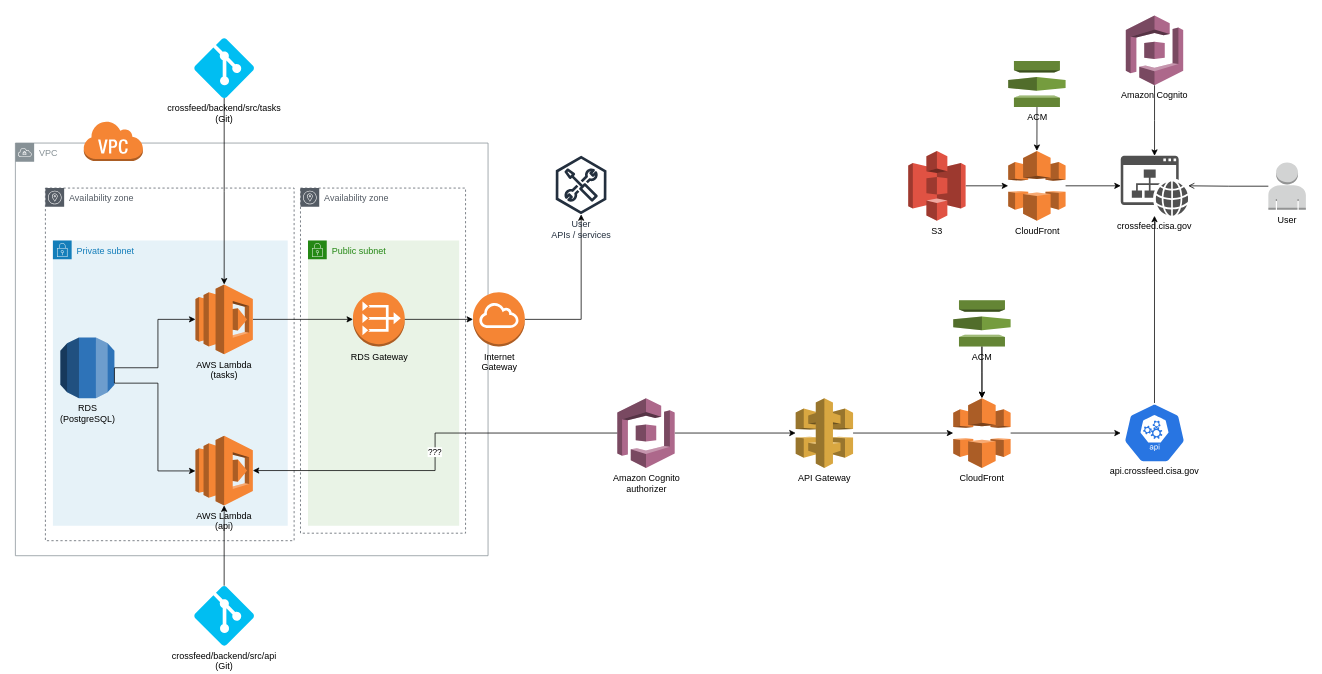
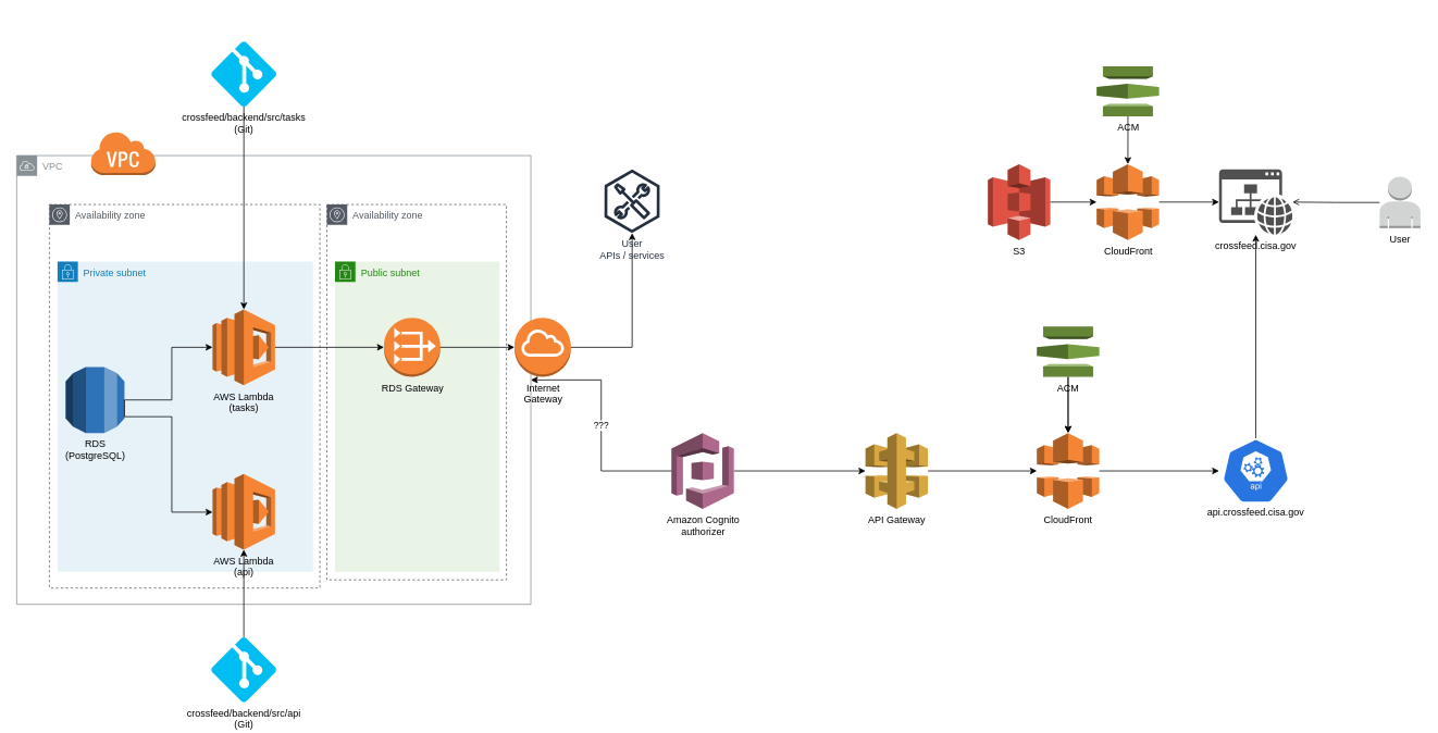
  <mxCell id="0" />
  <mxCell id="1" parent="0" />
  <mxCell id="2" value="VPC" style="outlineConnect=0;gradientColor=none;html=1;whiteSpace=wrap;fontSize=12;fontStyle=0;shape=mxgraph.aws4.group;grIcon=mxgraph.aws4.group_vpc;strokeColor=#879196;fillColor=none;verticalAlign=top;align=left;spacingLeft=30;fontColor=#879196;dashed=0;" vertex="1" parent="1"><mxGeometry x="20" y="190" width="630" height="550" as="geometry" /></mxCell>
  <mxCell id="3" value="Availability zone" style="outlineConnect=0;gradientColor=none;html=1;whiteSpace=wrap;fontSize=12;fontStyle=0;shape=mxgraph.aws4.group;grIcon=mxgraph.aws4.group_availability_zone;strokeColor=#545B64;fillColor=none;verticalAlign=top;align=left;spacingLeft=30;fontColor=#545B64;dashed=1;" vertex="1" parent="1"><mxGeometry x="400" y="250" width="220" height="460" as="geometry" /></mxCell>
  <mxCell id="4" value="Public subnet" style="points=[[0,0],[0.25,0],[0.5,0],[0.75,0],[1,0],[1,0.25],[1,0.5],[1,0.75],[1,1],[0.75,1],[0.5,1],[0.25,1],[0,1],[0,0.75],[0,0.5],[0,0.25]];outlineConnect=0;gradientColor=none;html=1;whiteSpace=wrap;fontSize=12;fontStyle=0;shape=mxgraph.aws4.group;grIcon=mxgraph.aws4.group_security_group;grStroke=0;strokeColor=#248814;fillColor=#E9F3E6;verticalAlign=top;align=left;spacingLeft=30;fontColor=#248814;dashed=0;" vertex="1" parent="1"><mxGeometry x="410" y="320" width="201.5" height="380" as="geometry" /></mxCell>
  <mxCell id="5" value="Availability zone" style="outlineConnect=0;gradientColor=none;html=1;whiteSpace=wrap;fontSize=12;fontStyle=0;shape=mxgraph.aws4.group;grIcon=mxgraph.aws4.group_availability_zone;strokeColor=#545B64;fillColor=none;verticalAlign=top;align=left;spacingLeft=30;fontColor=#545B64;dashed=1;" vertex="1" parent="1"><mxGeometry x="60" y="250" width="331.5" height="470" as="geometry" /></mxCell>
  <mxCell id="6" style="edgeStyle=orthogonalEdgeStyle;rounded=0;orthogonalLoop=1;jettySize=auto;html=1;entryX=0;entryY=0.5;entryDx=0;entryDy=0;entryPerimeter=0;" edge="1" parent="1" source="7" target="9"><mxGeometry relative="1" as="geometry" /></mxCell>
  <mxCell id="7" value="S3" style="outlineConnect=0;dashed=0;verticalLabelPosition=bottom;verticalAlign=top;align=center;html=1;shape=mxgraph.aws3.s3;fillColor=#E05243;gradientColor=none;" vertex="1" parent="1"><mxGeometry x="1210" y="200.5" width="76.5" height="93" as="geometry" /></mxCell>
  <mxCell id="8" style="edgeStyle=orthogonalEdgeStyle;rounded=0;orthogonalLoop=1;jettySize=auto;html=1;" edge="1" parent="1" source="9" target="35"><mxGeometry relative="1" as="geometry" /></mxCell>
  <mxCell id="9" value="CloudFront" style="outlineConnect=0;dashed=0;verticalLabelPosition=bottom;verticalAlign=top;align=center;html=1;shape=mxgraph.aws3.cloudfront;fillColor=#F58536;gradientColor=none;" vertex="1" parent="1"><mxGeometry x="1343.25" y="200.5" width="76.5" height="93" as="geometry" /></mxCell>
  <mxCell id="10" style="edgeStyle=orthogonalEdgeStyle;rounded=0;orthogonalLoop=1;jettySize=auto;html=1;exitX=1;exitY=0.5;exitDx=0;exitDy=0;exitPerimeter=0;" edge="1" parent="1" source="11" target="26"><mxGeometry relative="1" as="geometry" /></mxCell>
  <mxCell id="11" value="Amazon Cognito&lt;br&gt;authorizer" style="outlineConnect=0;dashed=0;verticalLabelPosition=bottom;verticalAlign=top;align=center;html=1;shape=mxgraph.aws3.cognito;fillColor=#AD688B;gradientColor=none;" vertex="1" parent="1"><mxGeometry x="822.25" y="530" width="76.5" height="93" as="geometry" /></mxCell>
  <mxCell id="12" value="" style="outlineConnect=0;dashed=0;verticalLabelPosition=bottom;verticalAlign=top;align=center;html=1;shape=mxgraph.aws3.virtual_private_cloud;fillColor=#F58534;gradientColor=none;" vertex="1" parent="1"><mxGeometry x="110.5" y="160" width="79.5" height="54" as="geometry" /></mxCell>
  <mxCell id="13" value="Private subnet" style="points=[[0,0],[0.25,0],[0.5,0],[0.75,0],[1,0],[1,0.25],[1,0.5],[1,0.75],[1,1],[0.75,1],[0.5,1],[0.25,1],[0,1],[0,0.75],[0,0.5],[0,0.25]];outlineConnect=0;gradientColor=none;html=1;whiteSpace=wrap;fontSize=12;fontStyle=0;shape=mxgraph.aws4.group;grIcon=mxgraph.aws4.group_security_group;grStroke=0;strokeColor=#147EBA;fillColor=#E6F2F8;verticalAlign=top;align=left;spacingLeft=30;fontColor=#147EBA;dashed=0;" vertex="1" parent="1"><mxGeometry x="70" y="320" width="313" height="380" as="geometry" /></mxCell>
  <mxCell id="14" style="edgeStyle=orthogonalEdgeStyle;rounded=0;orthogonalLoop=1;jettySize=auto;html=1;entryX=0;entryY=0.5;entryDx=0;entryDy=0;entryPerimeter=0;" edge="1" parent="1" source="17" target="16"><mxGeometry relative="1" as="geometry"><Array as="points"><mxPoint x="210" y="489" /><mxPoint x="210" y="425" /></Array></mxGeometry></mxCell>
  <mxCell id="15" style="edgeStyle=orthogonalEdgeStyle;rounded=0;orthogonalLoop=1;jettySize=auto;html=1;exitX=1;exitY=0.5;exitDx=0;exitDy=0;exitPerimeter=0;" edge="1" parent="1" source="16" target="18"><mxGeometry relative="1" as="geometry" /></mxCell>
  <mxCell id="16" value="AWS Lambda&lt;br&gt;(tasks)" style="outlineConnect=0;dashed=0;verticalLabelPosition=bottom;verticalAlign=top;align=center;html=1;shape=mxgraph.aws3.lambda;fillColor=#F58534;gradientColor=none;" vertex="1" parent="1"><mxGeometry x="260" y="378.5" width="76.5" height="93" as="geometry" /></mxCell>
  <mxCell id="17" value="RDS&lt;br&gt;(PostgreSQL)" style="outlineConnect=0;dashed=0;verticalLabelPosition=bottom;verticalAlign=top;align=center;html=1;shape=mxgraph.aws3.rds;fillColor=#2E73B8;gradientColor=none;" vertex="1" parent="1"><mxGeometry x="80" y="449" width="72" height="81" as="geometry" /></mxCell>
  <mxCell id="18" value="RDS Gateway" style="outlineConnect=0;dashed=0;verticalLabelPosition=bottom;verticalAlign=top;align=center;html=1;shape=mxgraph.aws3.vpc_nat_gateway;fillColor=#F58534;gradientColor=none;" vertex="1" parent="1"><mxGeometry x="470" y="389" width="69" height="72" as="geometry" /></mxCell>
  <mxCell id="19" style="edgeStyle=orthogonalEdgeStyle;rounded=0;orthogonalLoop=1;jettySize=auto;html=1;exitX=1;exitY=0.5;exitDx=0;exitDy=0;exitPerimeter=0;" edge="1" parent="1" source="20" target="34"><mxGeometry relative="1" as="geometry" /></mxCell>
  <mxCell id="20" value="Internet&lt;br&gt;Gateway" style="outlineConnect=0;dashed=0;verticalLabelPosition=bottom;verticalAlign=top;align=center;html=1;shape=mxgraph.aws3.internet_gateway;fillColor=#F58534;gradientColor=none;" vertex="1" parent="1"><mxGeometry x="630" y="389" width="69" height="72" as="geometry" /></mxCell>
  <mxCell id="21" style="edgeStyle=orthogonalEdgeStyle;rounded=0;orthogonalLoop=1;jettySize=auto;html=1;" edge="1" parent="1" source="18" target="20"><mxGeometry relative="1" as="geometry"><mxPoint x="539" y="425" as="sourcePoint" /><mxPoint x="750" y="355" as="targetPoint" /><Array as="points"><mxPoint x="640" y="425" /></Array></mxGeometry></mxCell>
  <mxCell id="22" style="edgeStyle=orthogonalEdgeStyle;rounded=0;orthogonalLoop=1;jettySize=auto;html=1;exitX=1;exitY=0.5;exitDx=0;exitDy=0;exitPerimeter=0;" edge="1" parent="1" source="17" target="24"><mxGeometry relative="1" as="geometry"><Array as="points"><mxPoint x="152" y="510" /><mxPoint x="210" y="510" /><mxPoint x="210" y="627" /></Array></mxGeometry></mxCell>
- <mxCell id="23" value="???" style="edgeStyle=orthogonalEdgeStyle;rounded=0;orthogonalLoop=1;jettySize=auto;html=1;entryX=1;entryY=0.5;entryDx=0;entryDy=0;entryPerimeter=0;" edge="1" parent="1" source="11" target="24"><mxGeometry relative="1" as="geometry" /></mxCell>
+ <mxCell id="23" value="???" style="edgeStyle=orthogonalEdgeStyle;rounded=0;orthogonalLoop=1;jettySize=auto;html=1;" edge="1" parent="1" source="11" target="2"><mxGeometry relative="1" as="geometry" /></mxCell>
  <mxCell id="24" value="AWS Lambda&lt;br&gt;(api)" style="outlineConnect=0;dashed=0;verticalLabelPosition=bottom;verticalAlign=top;align=center;html=1;shape=mxgraph.aws3.lambda;fillColor=#F58534;gradientColor=none;" vertex="1" parent="1"><mxGeometry x="260" y="580" width="76.5" height="93" as="geometry" /></mxCell>
  <mxCell id="25" style="edgeStyle=orthogonalEdgeStyle;rounded=0;orthogonalLoop=1;jettySize=auto;html=1;entryX=0;entryY=0.5;entryDx=0;entryDy=0;entryPerimeter=0;" edge="1" parent="1" source="26" target="28"><mxGeometry relative="1" as="geometry" /></mxCell>
  <mxCell id="26" value="API Gateway" style="outlineConnect=0;dashed=0;verticalLabelPosition=bottom;verticalAlign=top;align=center;html=1;shape=mxgraph.aws3.api_gateway;fillColor=#D9A741;gradientColor=none;" vertex="1" parent="1"><mxGeometry x="1060" y="530" width="76.5" height="93" as="geometry" /></mxCell>
  <mxCell id="27" style="edgeStyle=orthogonalEdgeStyle;rounded=0;orthogonalLoop=1;jettySize=auto;html=1;exitX=1;exitY=0.5;exitDx=0;exitDy=0;exitPerimeter=0;" edge="1" parent="1" source="28" target="33"><mxGeometry relative="1" as="geometry" /></mxCell>
  <mxCell id="28" value="CloudFront" style="outlineConnect=0;dashed=0;verticalLabelPosition=bottom;verticalAlign=top;align=center;html=1;shape=mxgraph.aws3.cloudfront;fillColor=#F58536;gradientColor=none;" vertex="1" parent="1"><mxGeometry x="1270" y="530" width="76.5" height="93" as="geometry" /></mxCell>
  <mxCell id="29" style="edgeStyle=orthogonalEdgeStyle;rounded=0;orthogonalLoop=1;jettySize=auto;html=1;exitX=0.5;exitY=1;exitDx=0;exitDy=0;exitPerimeter=0;" edge="1" parent="1" source="31" target="28"><mxGeometry relative="1" as="geometry" /></mxCell>
  <mxCell id="30" value="" style="edgeStyle=orthogonalEdgeStyle;rounded=0;orthogonalLoop=1;jettySize=auto;html=1;" edge="1" parent="1" source="31" target="28"><mxGeometry relative="1" as="geometry" /></mxCell>
  <mxCell id="31" value="ACM" style="outlineConnect=0;dashed=0;verticalLabelPosition=bottom;verticalAlign=top;align=center;html=1;shape=mxgraph.aws3.certificate_manager;fillColor=#759C3E;gradientColor=none;" vertex="1" parent="1"><mxGeometry x="1270" y="399.5" width="76.5" height="61.5" as="geometry" /></mxCell>
  <mxCell id="32" style="edgeStyle=orthogonalEdgeStyle;rounded=0;orthogonalLoop=1;jettySize=auto;html=1;exitX=0.5;exitY=0;exitDx=0;exitDy=0;exitPerimeter=0;" edge="1" parent="1" source="33" target="35"><mxGeometry relative="1" as="geometry" /></mxCell>
  <mxCell id="33" value="&lt;br&gt;&lt;br&gt;&lt;br&gt;&lt;br&gt;&lt;br&gt;&lt;br&gt;&lt;br&gt;api.crossfeed.cisa.gov" style="html=1;dashed=0;whitespace=wrap;fillColor=#2875E2;strokeColor=#ffffff;points=[[0.005,0.63,0],[0.1,0.2,0],[0.9,0.2,0],[0.5,0,0],[0.995,0.63,0],[0.72,0.99,0],[0.5,1,0],[0.28,0.99,0]];shape=mxgraph.kubernetes.icon;prIcon=api" vertex="1" parent="1"><mxGeometry x="1493.25" y="536.5" width="90" height="80" as="geometry" /></mxCell>
  <mxCell id="34" value="User&lt;br&gt;APIs / services" style="outlineConnect=0;fontColor=#232F3E;gradientColor=none;fillColor=#232F3E;strokeColor=none;dashed=0;verticalLabelPosition=bottom;verticalAlign=top;align=center;html=1;fontSize=12;fontStyle=0;aspect=fixed;pointerEvents=1;shape=mxgraph.aws4.external_toolkit;" vertex="1" parent="1"><mxGeometry x="740" y="207" width="68" height="78" as="geometry" /></mxCell>
  <mxCell id="35" value="crossfeed.cisa.gov" style="pointerEvents=1;shadow=0;dashed=0;html=1;strokeColor=none;fillColor=#505050;labelPosition=center;verticalLabelPosition=bottom;verticalAlign=top;outlineConnect=0;align=center;shape=mxgraph.office.concepts.website;" vertex="1" parent="1"><mxGeometry x="1493.25" y="207" width="90" height="80" as="geometry" /></mxCell>
  <mxCell id="36" value="" style="edgeStyle=orthogonalEdgeStyle;rounded=0;orthogonalLoop=1;jettySize=auto;html=1;entryX=0.5;entryY=0;entryDx=0;entryDy=0;entryPerimeter=0;" edge="1" parent="1" source="37" target="9"><mxGeometry relative="1" as="geometry"><mxPoint x="1394.5" y="224" as="targetPoint" /></mxGeometry></mxCell>
  <mxCell id="37" value="ACM" style="outlineConnect=0;dashed=0;verticalLabelPosition=bottom;verticalAlign=top;align=center;html=1;shape=mxgraph.aws3.certificate_manager;fillColor=#759C3E;gradientColor=none;" vertex="1" parent="1"><mxGeometry x="1343.25" y="80.5" width="76.5" height="61.5" as="geometry" /></mxCell>
  <mxCell id="38" style="edgeStyle=orthogonalEdgeStyle;rounded=0;orthogonalLoop=1;jettySize=auto;html=1;endArrow=open;" edge="1" parent="1" source="39" target="35"><mxGeometry relative="1" as="geometry" /></mxCell>
  <mxCell id="39" value="User" style="outlineConnect=0;dashed=0;verticalLabelPosition=bottom;verticalAlign=top;align=center;html=1;shape=mxgraph.aws3.user;fillColor=#D2D3D3;gradientColor=none;" vertex="1" parent="1"><mxGeometry x="1690" y="216" width="50" height="63" as="geometry" /></mxCell>
- <mxCell id="40" style="edgeStyle=orthogonalEdgeStyle;rounded=0;orthogonalLoop=1;jettySize=auto;html=1;" edge="1" parent="1" source="41" target="35"><mxGeometry relative="1" as="geometry" /></mxCell>
- <mxCell id="41" value="Amazon Cognito" style="outlineConnect=0;dashed=0;verticalLabelPosition=bottom;verticalAlign=top;align=center;html=1;shape=mxgraph.aws3.cognito;fillColor=#AD688B;gradientColor=none;" vertex="1" parent="1"><mxGeometry x="1500" y="20" width="76.5" height="93" as="geometry" /></mxCell>
  <mxCell id="42" style="edgeStyle=orthogonalEdgeStyle;rounded=0;orthogonalLoop=1;jettySize=auto;html=1;" edge="1" parent="1" source="43" target="16"><mxGeometry relative="1" as="geometry" /></mxCell>
  <mxCell id="43" value="crossfeed/backend/src/tasks&lt;br&gt;(Git)" style="verticalLabelPosition=bottom;html=1;verticalAlign=top;align=center;strokeColor=none;fillColor=#00BEF2;shape=mxgraph.azure.git_repository;" vertex="1" parent="1"><mxGeometry x="258.25" y="50" width="80" height="80" as="geometry" /></mxCell>
  <mxCell id="44" style="edgeStyle=orthogonalEdgeStyle;rounded=0;orthogonalLoop=1;jettySize=auto;html=1;entryX=0.5;entryY=1;entryDx=0;entryDy=0;entryPerimeter=0;" edge="1" parent="1" source="45" target="24"><mxGeometry relative="1" as="geometry" /></mxCell>
  <mxCell id="45" value="crossfeed/backend/src/api&lt;br&gt;(Git)" style="verticalLabelPosition=bottom;html=1;verticalAlign=top;align=center;strokeColor=none;fillColor=#00BEF2;shape=mxgraph.azure.git_repository;" vertex="1" parent="1"><mxGeometry x="258.25" y="780" width="80" height="80" as="geometry" /></mxCell>
